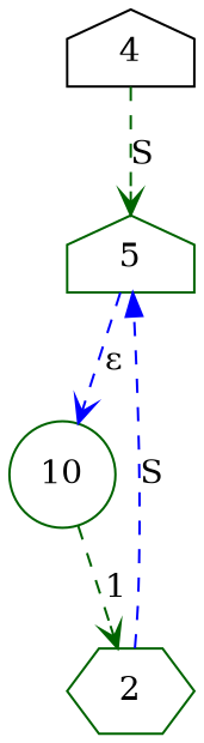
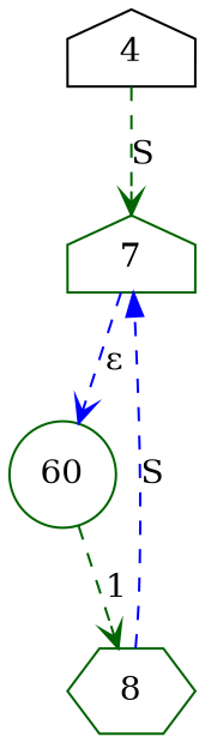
  digraph {
    rankdir=TB
    node [color=darkgreen shape=house]
    edge [arrowhead=vee color=darkgreen style=dashed]
    n1 [color=black label=4]
-   n2 [label=5]
-   n3 [label=10 shape=circle]
-   n4 [label=2 shape=hexagon]
+   n2 [label=7]
+   n3 [label=60 shape=circle]
+   n4 [label=8 shape=hexagon]
    n1 -> n2 [label=S]
    n2 -> n3 [color=blue label="ε"]
    n3 -> n4 [label=1]
    n4 -> n2 [arrowhead=normal color=blue label=S]
  }
